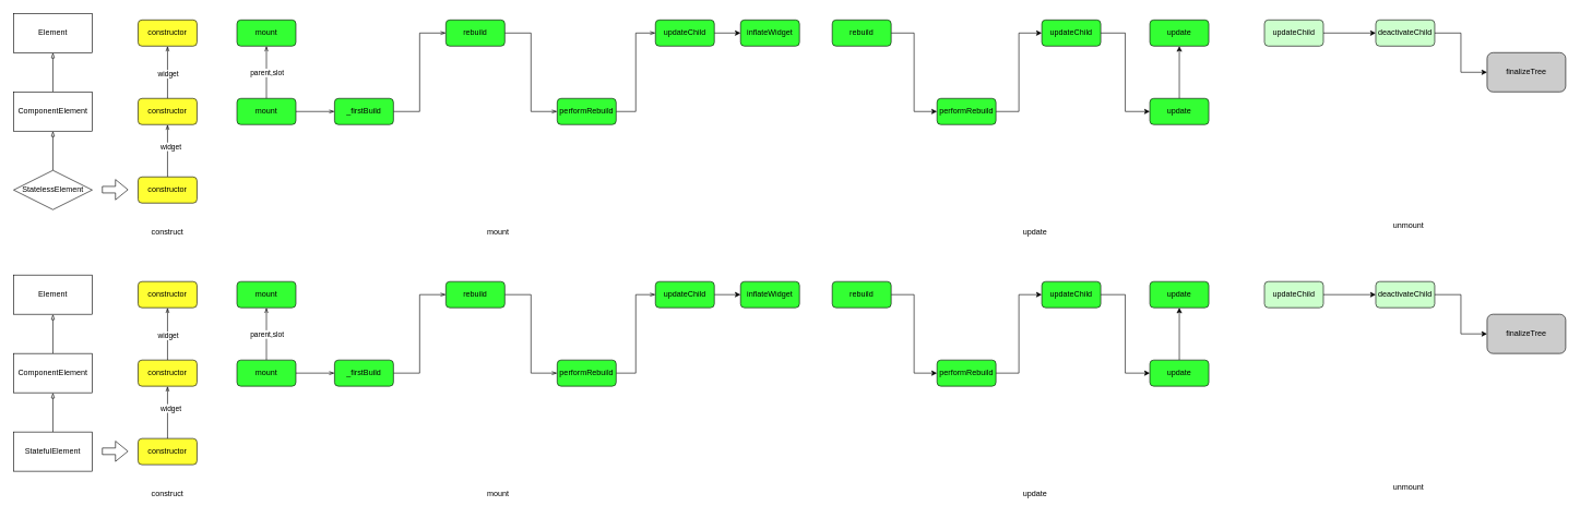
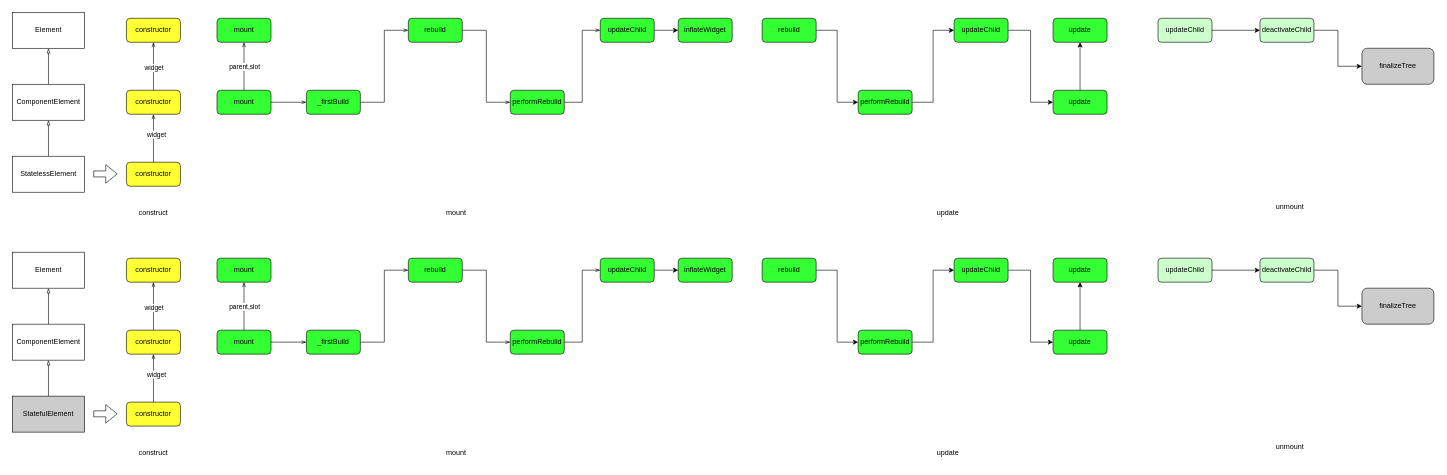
  <mxCell id="0" />
  <mxCell id="1" parent="0" />
  <mxCell id="2" style="edgeStyle=orthogonalEdgeStyle;rounded=0;orthogonalLoop=1;jettySize=auto;html=1;exitX=0.5;exitY=0;exitDx=0;exitDy=0;entryX=0.5;entryY=1;entryDx=0;entryDy=0;endArrow=blockThin;endFill=0;" parent="1" source="3" target="5" edge="1"><mxGeometry relative="1" as="geometry" /></mxCell>
- <mxCell id="3" value="StatelessElement" style="rhombus;whiteSpace=wrap;html=1;" parent="1" vertex="1"><mxGeometry x="20" y="260" width="120" height="60" as="geometry" /></mxCell>
+ <mxCell id="3" value="StatelessElement" style="rounded=0;whiteSpace=wrap;html=1;" parent="1" vertex="1"><mxGeometry x="20" y="260" width="120" height="60" as="geometry" /></mxCell>
  <mxCell id="4" style="edgeStyle=orthogonalEdgeStyle;rounded=0;orthogonalLoop=1;jettySize=auto;html=1;exitX=0.5;exitY=0;exitDx=0;exitDy=0;entryX=0.5;entryY=1;entryDx=0;entryDy=0;endArrow=blockThin;endFill=0;" parent="1" source="5" target="6" edge="1"><mxGeometry relative="1" as="geometry" /></mxCell>
  <mxCell id="5" value="ComponentElement" style="rounded=0;whiteSpace=wrap;html=1;" parent="1" vertex="1"><mxGeometry x="20" y="140" width="120" height="60" as="geometry" /></mxCell>
  <mxCell id="6" value="Element" style="rounded=0;whiteSpace=wrap;html=1;" parent="1" vertex="1"><mxGeometry x="20" y="20" width="120" height="60" as="geometry" /></mxCell>
  <mxCell id="7" value="construct" style="text;html=1;strokeColor=none;fillColor=none;align=center;verticalAlign=middle;whiteSpace=wrap;rounded=0;" parent="1" vertex="1"><mxGeometry x="225" y="340" width="60" height="30" as="geometry" /></mxCell>
  <mxCell id="8" style="edgeStyle=orthogonalEdgeStyle;rounded=0;orthogonalLoop=1;jettySize=auto;html=1;exitX=0.5;exitY=0;exitDx=0;exitDy=0;entryX=0.5;entryY=1;entryDx=0;entryDy=0;endArrow=openThin;endFill=0;" parent="1" source="10" target="13" edge="1"><mxGeometry relative="1" as="geometry" /></mxCell>
  <mxCell id="9" value="widget" style="edgeLabel;html=1;align=center;verticalAlign=middle;resizable=0;points=[];" parent="8" vertex="1" connectable="0"><mxGeometry x="0.175" y="-4" relative="1" as="geometry"><mxPoint as="offset" /></mxGeometry></mxCell>
  <mxCell id="10" value="constructor" style="rounded=1;whiteSpace=wrap;html=1;fillColor=#FFFF33;" parent="1" vertex="1"><mxGeometry x="210" y="270" width="90" height="40" as="geometry" /></mxCell>
  <mxCell id="11" style="edgeStyle=orthogonalEdgeStyle;rounded=0;orthogonalLoop=1;jettySize=auto;html=1;exitX=0.5;exitY=0;exitDx=0;exitDy=0;entryX=0.5;entryY=1;entryDx=0;entryDy=0;endArrow=openThin;endFill=0;" parent="1" source="13" target="14" edge="1"><mxGeometry relative="1" as="geometry" /></mxCell>
  <mxCell id="12" value="widget" style="edgeLabel;html=1;align=center;verticalAlign=middle;resizable=0;points=[];" parent="11" vertex="1" connectable="0"><mxGeometry x="-0.05" relative="1" as="geometry"><mxPoint as="offset" /></mxGeometry></mxCell>
  <mxCell id="13" value="constructor" style="rounded=1;whiteSpace=wrap;html=1;fillColor=#FFFF33;" parent="1" vertex="1"><mxGeometry x="210" y="150" width="90" height="40" as="geometry" /></mxCell>
  <mxCell id="14" value="constructor" style="rounded=1;whiteSpace=wrap;html=1;fillColor=#FFFF33;" parent="1" vertex="1"><mxGeometry x="210" y="30" width="90" height="40" as="geometry" /></mxCell>
  <mxCell id="15" style="edgeStyle=orthogonalEdgeStyle;rounded=0;orthogonalLoop=1;jettySize=auto;html=1;exitX=0.5;exitY=0;exitDx=0;exitDy=0;entryX=0.5;entryY=1;entryDx=0;entryDy=0;endArrow=openThin;endFill=0;" parent="1" source="18" target="19" edge="1"><mxGeometry relative="1" as="geometry" /></mxCell>
  <mxCell id="16" value="parent,slot" style="edgeLabel;html=1;align=center;verticalAlign=middle;resizable=0;points=[];" parent="15" vertex="1" connectable="0"><mxGeometry relative="1" as="geometry"><mxPoint as="offset" /></mxGeometry></mxCell>
  <mxCell id="17" style="edgeStyle=orthogonalEdgeStyle;rounded=0;orthogonalLoop=1;jettySize=auto;html=1;exitX=1;exitY=0.5;exitDx=0;exitDy=0;entryX=0;entryY=0.5;entryDx=0;entryDy=0;endArrow=openThin;endFill=0;" parent="1" source="18" target="22" edge="1"><mxGeometry relative="1" as="geometry" /></mxCell>
  <mxCell id="18" value="mount" style="rounded=1;whiteSpace=wrap;html=1;fillColor=#33FF33;" parent="1" vertex="1"><mxGeometry x="361" y="150" width="90" height="40" as="geometry" /></mxCell>
  <mxCell id="19" value="mount" style="rounded=1;whiteSpace=wrap;html=1;fillColor=#33FF33;" parent="1" vertex="1"><mxGeometry x="361" y="30" width="90" height="40" as="geometry" /></mxCell>
  <mxCell id="20" value="" style="shape=flexArrow;endArrow=classic;html=1;rounded=0;" parent="1" edge="1"><mxGeometry width="50" height="50" relative="1" as="geometry"><mxPoint x="155" y="289.5" as="sourcePoint" /><mxPoint x="195" y="289.5" as="targetPoint" /></mxGeometry></mxCell>
  <mxCell id="21" style="edgeStyle=orthogonalEdgeStyle;rounded=0;orthogonalLoop=1;jettySize=auto;html=1;exitX=1;exitY=0.5;exitDx=0;exitDy=0;entryX=0;entryY=0.5;entryDx=0;entryDy=0;endArrow=openThin;endFill=0;" parent="1" source="22" target="24" edge="1"><mxGeometry relative="1" as="geometry" /></mxCell>
  <mxCell id="22" value="_firstBuild" style="rounded=1;whiteSpace=wrap;html=1;fillColor=#33FF33;" parent="1" vertex="1"><mxGeometry x="510" y="150" width="90" height="40" as="geometry" /></mxCell>
  <mxCell id="23" style="edgeStyle=orthogonalEdgeStyle;rounded=0;orthogonalLoop=1;jettySize=auto;html=1;exitX=1;exitY=0.5;exitDx=0;exitDy=0;entryX=0;entryY=0.5;entryDx=0;entryDy=0;endArrow=openThin;endFill=0;" parent="1" source="24" target="26" edge="1"><mxGeometry relative="1" as="geometry" /></mxCell>
  <mxCell id="24" value="rebuild" style="rounded=1;whiteSpace=wrap;html=1;fillColor=#33FF33;" parent="1" vertex="1"><mxGeometry x="680" y="30" width="90" height="40" as="geometry" /></mxCell>
  <mxCell id="25" style="edgeStyle=orthogonalEdgeStyle;rounded=0;orthogonalLoop=1;jettySize=auto;html=1;exitX=1;exitY=0.5;exitDx=0;exitDy=0;entryX=0;entryY=0.5;entryDx=0;entryDy=0;endArrow=openThin;endFill=0;" parent="1" source="26" target="28" edge="1"><mxGeometry relative="1" as="geometry" /></mxCell>
  <mxCell id="26" value="performRebuild" style="rounded=1;whiteSpace=wrap;html=1;fillColor=#33FF33;" parent="1" vertex="1"><mxGeometry x="850" y="150" width="90" height="40" as="geometry" /></mxCell>
  <mxCell id="27" style="edgeStyle=orthogonalEdgeStyle;rounded=0;orthogonalLoop=1;jettySize=auto;html=1;exitX=1;exitY=0.5;exitDx=0;exitDy=0;entryX=0;entryY=0.5;entryDx=0;entryDy=0;" parent="1" source="28" target="30" edge="1"><mxGeometry relative="1" as="geometry" /></mxCell>
  <mxCell id="28" value="updateChild" style="rounded=1;whiteSpace=wrap;html=1;fillColor=#33FF33;" parent="1" vertex="1"><mxGeometry x="1000" y="30" width="90" height="40" as="geometry" /></mxCell>
  <mxCell id="29" value="mount" style="text;html=1;strokeColor=none;fillColor=none;align=center;verticalAlign=middle;whiteSpace=wrap;rounded=0;" parent="1" vertex="1"><mxGeometry x="730" y="340" width="60" height="30" as="geometry" /></mxCell>
  <mxCell id="30" value="inflateWidget" style="rounded=1;whiteSpace=wrap;html=1;fillColor=#33FF33;" parent="1" vertex="1"><mxGeometry x="1130" y="30" width="90" height="40" as="geometry" /></mxCell>
  <mxCell id="31" style="edgeStyle=orthogonalEdgeStyle;rounded=0;orthogonalLoop=1;jettySize=auto;html=1;exitX=1;exitY=0.5;exitDx=0;exitDy=0;entryX=0;entryY=0.5;entryDx=0;entryDy=0;" parent="1" source="32" target="34" edge="1"><mxGeometry relative="1" as="geometry" /></mxCell>
  <mxCell id="32" value="rebuild" style="rounded=1;whiteSpace=wrap;html=1;fillColor=#33FF33;" parent="1" vertex="1"><mxGeometry x="1270" y="30" width="90" height="40" as="geometry" /></mxCell>
  <mxCell id="33" style="edgeStyle=orthogonalEdgeStyle;rounded=0;orthogonalLoop=1;jettySize=auto;html=1;exitX=1;exitY=0.5;exitDx=0;exitDy=0;entryX=0;entryY=0.5;entryDx=0;entryDy=0;" parent="1" source="34" target="36" edge="1"><mxGeometry relative="1" as="geometry" /></mxCell>
  <mxCell id="34" value="performRebuild" style="rounded=1;whiteSpace=wrap;html=1;fillColor=#33FF33;" parent="1" vertex="1"><mxGeometry x="1430" y="150" width="90" height="40" as="geometry" /></mxCell>
  <mxCell id="35" style="edgeStyle=orthogonalEdgeStyle;rounded=0;orthogonalLoop=1;jettySize=auto;html=1;exitX=1;exitY=0.5;exitDx=0;exitDy=0;entryX=0;entryY=0.5;entryDx=0;entryDy=0;" parent="1" source="36" target="38" edge="1"><mxGeometry relative="1" as="geometry" /></mxCell>
  <mxCell id="36" value="updateChild" style="rounded=1;whiteSpace=wrap;html=1;fillColor=#33FF33;" parent="1" vertex="1"><mxGeometry x="1590" y="30" width="90" height="40" as="geometry" /></mxCell>
  <mxCell id="37" style="edgeStyle=orthogonalEdgeStyle;rounded=0;orthogonalLoop=1;jettySize=auto;html=1;exitX=0.5;exitY=0;exitDx=0;exitDy=0;entryX=0.5;entryY=1;entryDx=0;entryDy=0;" parent="1" source="38" target="39" edge="1"><mxGeometry relative="1" as="geometry" /></mxCell>
  <mxCell id="38" value="update" style="rounded=1;whiteSpace=wrap;html=1;fillColor=#33FF33;" parent="1" vertex="1"><mxGeometry x="1755" y="150" width="90" height="40" as="geometry" /></mxCell>
  <mxCell id="39" value="update" style="rounded=1;whiteSpace=wrap;html=1;fillColor=#33FF33;" parent="1" vertex="1"><mxGeometry x="1755" y="30" width="90" height="40" as="geometry" /></mxCell>
  <mxCell id="40" value="update" style="text;html=1;strokeColor=none;fillColor=none;align=center;verticalAlign=middle;whiteSpace=wrap;rounded=0;" parent="1" vertex="1"><mxGeometry x="1550" y="340" width="60" height="30" as="geometry" /></mxCell>
  <mxCell id="41" value="unmount" style="text;html=1;strokeColor=none;fillColor=none;align=center;verticalAlign=middle;whiteSpace=wrap;rounded=0;" parent="1" vertex="1"><mxGeometry x="2120" y="330" width="60" height="30" as="geometry" /></mxCell>
  <mxCell id="42" style="edgeStyle=orthogonalEdgeStyle;rounded=0;orthogonalLoop=1;jettySize=auto;html=1;exitX=1;exitY=0.5;exitDx=0;exitDy=0;entryX=0;entryY=0.5;entryDx=0;entryDy=0;" parent="1" source="43" target="45" edge="1"><mxGeometry relative="1" as="geometry" /></mxCell>
  <mxCell id="43" value="updateChild" style="rounded=1;whiteSpace=wrap;html=1;fillColor=#CCFFCC;" parent="1" vertex="1"><mxGeometry x="1930" y="30" width="90" height="40" as="geometry" /></mxCell>
  <mxCell id="44" style="edgeStyle=orthogonalEdgeStyle;rounded=0;orthogonalLoop=1;jettySize=auto;html=1;exitX=1;exitY=0.5;exitDx=0;exitDy=0;entryX=0;entryY=0.5;entryDx=0;entryDy=0;" parent="1" source="45" target="46" edge="1"><mxGeometry relative="1" as="geometry" /></mxCell>
  <mxCell id="45" value="deactivateChild" style="rounded=1;whiteSpace=wrap;html=1;fillColor=#CCFFCC;" parent="1" vertex="1"><mxGeometry x="2100" y="30" width="90" height="40" as="geometry" /></mxCell>
  <mxCell id="46" value="finalizeTree" style="rounded=1;whiteSpace=wrap;html=1;fillColor=#CCCCCC;" parent="1" vertex="1"><mxGeometry x="2270" y="80" width="120" height="60" as="geometry" /></mxCell>
  <mxCell id="47" style="edgeStyle=orthogonalEdgeStyle;rounded=0;orthogonalLoop=1;jettySize=auto;html=1;exitX=0.5;exitY=0;exitDx=0;exitDy=0;entryX=0.5;entryY=1;entryDx=0;entryDy=0;endArrow=blockThin;endFill=0;" edge="1" parent="1" source="48" target="50"><mxGeometry relative="1" as="geometry" /></mxCell>
- <mxCell id="48" value="StatefulElement" style="rounded=0;whiteSpace=wrap;html=1;" vertex="1" parent="1"><mxGeometry x="20" y="660" width="120" height="60" as="geometry" /></mxCell>
+ <mxCell id="48" value="StatefulElement" style="rounded=0;whiteSpace=wrap;html=1;fillColor=#cccccc;" vertex="1" parent="1"><mxGeometry x="20" y="660" width="120" height="60" as="geometry" /></mxCell>
  <mxCell id="49" style="edgeStyle=orthogonalEdgeStyle;rounded=0;orthogonalLoop=1;jettySize=auto;html=1;exitX=0.5;exitY=0;exitDx=0;exitDy=0;entryX=0.5;entryY=1;entryDx=0;entryDy=0;endArrow=blockThin;endFill=0;" edge="1" parent="1" source="50" target="51"><mxGeometry relative="1" as="geometry" /></mxCell>
  <mxCell id="50" value="ComponentElement" style="rounded=0;whiteSpace=wrap;html=1;" vertex="1" parent="1"><mxGeometry x="20" y="540" width="120" height="60" as="geometry" /></mxCell>
  <mxCell id="51" value="Element" style="rounded=0;whiteSpace=wrap;html=1;" vertex="1" parent="1"><mxGeometry x="20" y="420" width="120" height="60" as="geometry" /></mxCell>
  <mxCell id="52" value="construct" style="text;html=1;strokeColor=none;fillColor=none;align=center;verticalAlign=middle;whiteSpace=wrap;rounded=0;" vertex="1" parent="1"><mxGeometry x="225" y="740" width="60" height="30" as="geometry" /></mxCell>
  <mxCell id="53" style="edgeStyle=orthogonalEdgeStyle;rounded=0;orthogonalLoop=1;jettySize=auto;html=1;exitX=0.5;exitY=0;exitDx=0;exitDy=0;entryX=0.5;entryY=1;entryDx=0;entryDy=0;endArrow=openThin;endFill=0;" edge="1" parent="1" source="55" target="58"><mxGeometry relative="1" as="geometry" /></mxCell>
  <mxCell id="54" value="widget" style="edgeLabel;html=1;align=center;verticalAlign=middle;resizable=0;points=[];" vertex="1" connectable="0" parent="53"><mxGeometry x="0.175" y="-4" relative="1" as="geometry"><mxPoint as="offset" /></mxGeometry></mxCell>
  <mxCell id="55" value="constructor" style="rounded=1;whiteSpace=wrap;html=1;fillColor=#FFFF33;" vertex="1" parent="1"><mxGeometry x="210" y="670" width="90" height="40" as="geometry" /></mxCell>
  <mxCell id="56" style="edgeStyle=orthogonalEdgeStyle;rounded=0;orthogonalLoop=1;jettySize=auto;html=1;exitX=0.5;exitY=0;exitDx=0;exitDy=0;entryX=0.5;entryY=1;entryDx=0;entryDy=0;endArrow=openThin;endFill=0;" edge="1" parent="1" source="58" target="59"><mxGeometry relative="1" as="geometry" /></mxCell>
  <mxCell id="57" value="widget" style="edgeLabel;html=1;align=center;verticalAlign=middle;resizable=0;points=[];" vertex="1" connectable="0" parent="56"><mxGeometry x="-0.05" relative="1" as="geometry"><mxPoint as="offset" /></mxGeometry></mxCell>
  <mxCell id="58" value="constructor" style="rounded=1;whiteSpace=wrap;html=1;fillColor=#FFFF33;" vertex="1" parent="1"><mxGeometry x="210" y="550" width="90" height="40" as="geometry" /></mxCell>
  <mxCell id="59" value="constructor" style="rounded=1;whiteSpace=wrap;html=1;fillColor=#FFFF33;" vertex="1" parent="1"><mxGeometry x="210" y="430" width="90" height="40" as="geometry" /></mxCell>
  <mxCell id="60" style="edgeStyle=orthogonalEdgeStyle;rounded=0;orthogonalLoop=1;jettySize=auto;html=1;exitX=0.5;exitY=0;exitDx=0;exitDy=0;entryX=0.5;entryY=1;entryDx=0;entryDy=0;endArrow=openThin;endFill=0;" edge="1" parent="1" source="63" target="64"><mxGeometry relative="1" as="geometry" /></mxCell>
  <mxCell id="61" value="parent,slot" style="edgeLabel;html=1;align=center;verticalAlign=middle;resizable=0;points=[];" vertex="1" connectable="0" parent="60"><mxGeometry relative="1" as="geometry"><mxPoint as="offset" /></mxGeometry></mxCell>
  <mxCell id="62" style="edgeStyle=orthogonalEdgeStyle;rounded=0;orthogonalLoop=1;jettySize=auto;html=1;exitX=1;exitY=0.5;exitDx=0;exitDy=0;entryX=0;entryY=0.5;entryDx=0;entryDy=0;endArrow=openThin;endFill=0;" edge="1" parent="1" source="63" target="67"><mxGeometry relative="1" as="geometry" /></mxCell>
  <mxCell id="63" value="mount" style="rounded=1;whiteSpace=wrap;html=1;fillColor=#33FF33;" vertex="1" parent="1"><mxGeometry x="361" y="550" width="90" height="40" as="geometry" /></mxCell>
  <mxCell id="64" value="mount" style="rounded=1;whiteSpace=wrap;html=1;fillColor=#33FF33;" vertex="1" parent="1"><mxGeometry x="361" y="430" width="90" height="40" as="geometry" /></mxCell>
  <mxCell id="65" value="" style="shape=flexArrow;endArrow=classic;html=1;rounded=0;" edge="1" parent="1"><mxGeometry width="50" height="50" relative="1" as="geometry"><mxPoint x="155" y="689.5" as="sourcePoint" /><mxPoint x="195" y="689.5" as="targetPoint" /></mxGeometry></mxCell>
  <mxCell id="66" style="edgeStyle=orthogonalEdgeStyle;rounded=0;orthogonalLoop=1;jettySize=auto;html=1;exitX=1;exitY=0.5;exitDx=0;exitDy=0;entryX=0;entryY=0.5;entryDx=0;entryDy=0;endArrow=openThin;endFill=0;" edge="1" parent="1" source="67" target="69"><mxGeometry relative="1" as="geometry" /></mxCell>
  <mxCell id="67" value="_firstBuild" style="rounded=1;whiteSpace=wrap;html=1;fillColor=#33FF33;" vertex="1" parent="1"><mxGeometry x="510" y="550" width="90" height="40" as="geometry" /></mxCell>
  <mxCell id="68" style="edgeStyle=orthogonalEdgeStyle;rounded=0;orthogonalLoop=1;jettySize=auto;html=1;exitX=1;exitY=0.5;exitDx=0;exitDy=0;entryX=0;entryY=0.5;entryDx=0;entryDy=0;endArrow=openThin;endFill=0;" edge="1" parent="1" source="69" target="71"><mxGeometry relative="1" as="geometry" /></mxCell>
  <mxCell id="69" value="rebuild" style="rounded=1;whiteSpace=wrap;html=1;fillColor=#33FF33;" vertex="1" parent="1"><mxGeometry x="680" y="430" width="90" height="40" as="geometry" /></mxCell>
  <mxCell id="70" style="edgeStyle=orthogonalEdgeStyle;rounded=0;orthogonalLoop=1;jettySize=auto;html=1;exitX=1;exitY=0.5;exitDx=0;exitDy=0;entryX=0;entryY=0.5;entryDx=0;entryDy=0;endArrow=openThin;endFill=0;" edge="1" parent="1" source="71" target="73"><mxGeometry relative="1" as="geometry" /></mxCell>
  <mxCell id="71" value="performRebuild" style="rounded=1;whiteSpace=wrap;html=1;fillColor=#33FF33;" vertex="1" parent="1"><mxGeometry x="850" y="550" width="90" height="40" as="geometry" /></mxCell>
  <mxCell id="72" style="edgeStyle=orthogonalEdgeStyle;rounded=0;orthogonalLoop=1;jettySize=auto;html=1;exitX=1;exitY=0.5;exitDx=0;exitDy=0;entryX=0;entryY=0.5;entryDx=0;entryDy=0;" edge="1" parent="1" source="73" target="75"><mxGeometry relative="1" as="geometry" /></mxCell>
  <mxCell id="73" value="updateChild" style="rounded=1;whiteSpace=wrap;html=1;fillColor=#33FF33;" vertex="1" parent="1"><mxGeometry x="1000" y="430" width="90" height="40" as="geometry" /></mxCell>
  <mxCell id="74" value="mount" style="text;html=1;strokeColor=none;fillColor=none;align=center;verticalAlign=middle;whiteSpace=wrap;rounded=0;" vertex="1" parent="1"><mxGeometry x="730" y="740" width="60" height="30" as="geometry" /></mxCell>
  <mxCell id="75" value="inflateWidget" style="rounded=1;whiteSpace=wrap;html=1;fillColor=#33FF33;" vertex="1" parent="1"><mxGeometry x="1130" y="430" width="90" height="40" as="geometry" /></mxCell>
  <mxCell id="76" style="edgeStyle=orthogonalEdgeStyle;rounded=0;orthogonalLoop=1;jettySize=auto;html=1;exitX=1;exitY=0.5;exitDx=0;exitDy=0;entryX=0;entryY=0.5;entryDx=0;entryDy=0;" edge="1" parent="1" source="77" target="79"><mxGeometry relative="1" as="geometry" /></mxCell>
  <mxCell id="77" value="rebuild" style="rounded=1;whiteSpace=wrap;html=1;fillColor=#33FF33;" vertex="1" parent="1"><mxGeometry x="1270" y="430" width="90" height="40" as="geometry" /></mxCell>
  <mxCell id="78" style="edgeStyle=orthogonalEdgeStyle;rounded=0;orthogonalLoop=1;jettySize=auto;html=1;exitX=1;exitY=0.5;exitDx=0;exitDy=0;entryX=0;entryY=0.5;entryDx=0;entryDy=0;" edge="1" parent="1" source="79" target="81"><mxGeometry relative="1" as="geometry" /></mxCell>
  <mxCell id="79" value="performRebuild" style="rounded=1;whiteSpace=wrap;html=1;fillColor=#33FF33;" vertex="1" parent="1"><mxGeometry x="1430" y="550" width="90" height="40" as="geometry" /></mxCell>
  <mxCell id="80" style="edgeStyle=orthogonalEdgeStyle;rounded=0;orthogonalLoop=1;jettySize=auto;html=1;exitX=1;exitY=0.5;exitDx=0;exitDy=0;entryX=0;entryY=0.5;entryDx=0;entryDy=0;" edge="1" parent="1" source="81" target="83"><mxGeometry relative="1" as="geometry" /></mxCell>
  <mxCell id="81" value="updateChild" style="rounded=1;whiteSpace=wrap;html=1;fillColor=#33FF33;" vertex="1" parent="1"><mxGeometry x="1590" y="430" width="90" height="40" as="geometry" /></mxCell>
  <mxCell id="82" style="edgeStyle=orthogonalEdgeStyle;rounded=0;orthogonalLoop=1;jettySize=auto;html=1;exitX=0.5;exitY=0;exitDx=0;exitDy=0;entryX=0.5;entryY=1;entryDx=0;entryDy=0;" edge="1" parent="1" source="83" target="84"><mxGeometry relative="1" as="geometry" /></mxCell>
  <mxCell id="83" value="update" style="rounded=1;whiteSpace=wrap;html=1;fillColor=#33FF33;" vertex="1" parent="1"><mxGeometry x="1755" y="550" width="90" height="40" as="geometry" /></mxCell>
  <mxCell id="84" value="update" style="rounded=1;whiteSpace=wrap;html=1;fillColor=#33FF33;" vertex="1" parent="1"><mxGeometry x="1755" y="430" width="90" height="40" as="geometry" /></mxCell>
  <mxCell id="85" value="update" style="text;html=1;strokeColor=none;fillColor=none;align=center;verticalAlign=middle;whiteSpace=wrap;rounded=0;" vertex="1" parent="1"><mxGeometry x="1550" y="740" width="60" height="30" as="geometry" /></mxCell>
  <mxCell id="86" value="unmount" style="text;html=1;strokeColor=none;fillColor=none;align=center;verticalAlign=middle;whiteSpace=wrap;rounded=0;" vertex="1" parent="1"><mxGeometry x="2120" y="730" width="60" height="30" as="geometry" /></mxCell>
  <mxCell id="87" style="edgeStyle=orthogonalEdgeStyle;rounded=0;orthogonalLoop=1;jettySize=auto;html=1;exitX=1;exitY=0.5;exitDx=0;exitDy=0;entryX=0;entryY=0.5;entryDx=0;entryDy=0;" edge="1" parent="1" source="88" target="90"><mxGeometry relative="1" as="geometry" /></mxCell>
  <mxCell id="88" value="updateChild" style="rounded=1;whiteSpace=wrap;html=1;fillColor=#CCFFCC;" vertex="1" parent="1"><mxGeometry x="1930" y="430" width="90" height="40" as="geometry" /></mxCell>
  <mxCell id="89" style="edgeStyle=orthogonalEdgeStyle;rounded=0;orthogonalLoop=1;jettySize=auto;html=1;exitX=1;exitY=0.5;exitDx=0;exitDy=0;entryX=0;entryY=0.5;entryDx=0;entryDy=0;" edge="1" parent="1" source="90" target="91"><mxGeometry relative="1" as="geometry" /></mxCell>
  <mxCell id="90" value="deactivateChild" style="rounded=1;whiteSpace=wrap;html=1;fillColor=#CCFFCC;" vertex="1" parent="1"><mxGeometry x="2100" y="430" width="90" height="40" as="geometry" /></mxCell>
  <mxCell id="91" value="finalizeTree" style="rounded=1;whiteSpace=wrap;html=1;fillColor=#CCCCCC;" vertex="1" parent="1"><mxGeometry x="2270" y="480" width="120" height="60" as="geometry" /></mxCell>
